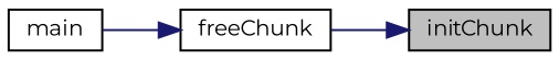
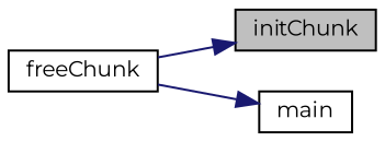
  digraph {
    fontname=Montserrat
    rankdir=RL
    node [color=black fillcolor=white fontname=Montserrat fontsize=10 shape=record style=filled]
    edge [color=midnightblue dir=back fontname=Montserrat fontsize=10 labelfontname=Helvetica labelfontsize=10 style=solid]
    n1 [fillcolor=grey75 fontcolor=black height=0.2 label=initChunk width=0.4]
    n2 [height=0.2 label=freeChunk width=0.4]
    n3 [height=0.2 label=main width=0.4]
    n1 -> n2
-   n2 -> n3
+   n3 -> n2
  }
